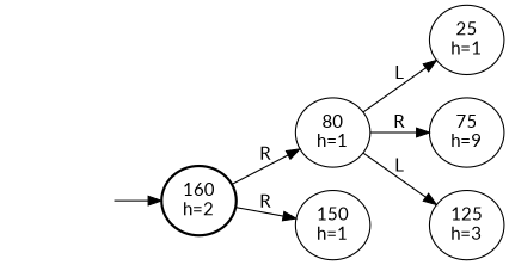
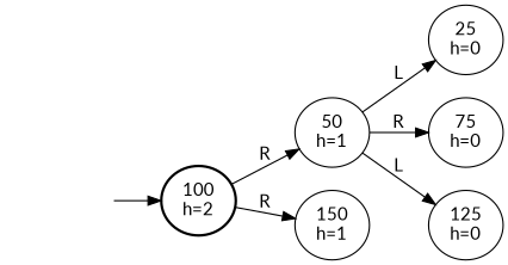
  digraph {
    fontname=Lato
    rankdir=LR
    node [fontname=Lato]
    edge [fontname=Lato]
    Dummy [style=invis]
-   n2 [label="160\nh=2" penwidth=2]
-   n3 [label="80\nh=1"]
+   n2 [label="100\nh=2" penwidth=2]
+   n3 [label="50\nh=1"]
    n4 [label="150\nh=1"]
-   n5 [label="25\nh=1"]
-   n6 [label="75\nh=9"]
-   n7 [label="125\nh=3"]
+   n5 [label="25\nh=0"]
+   n6 [label="75\nh=0"]
+   n7 [label="125\nh=0"]
    Dummy -> n2
    n2 -> n3 [label=R]
    n2 -> n4 [label=R]
    n3 -> n5 [label=L]
    n3 -> n6 [label=R]
    n3 -> n7 [label=L]
  }
